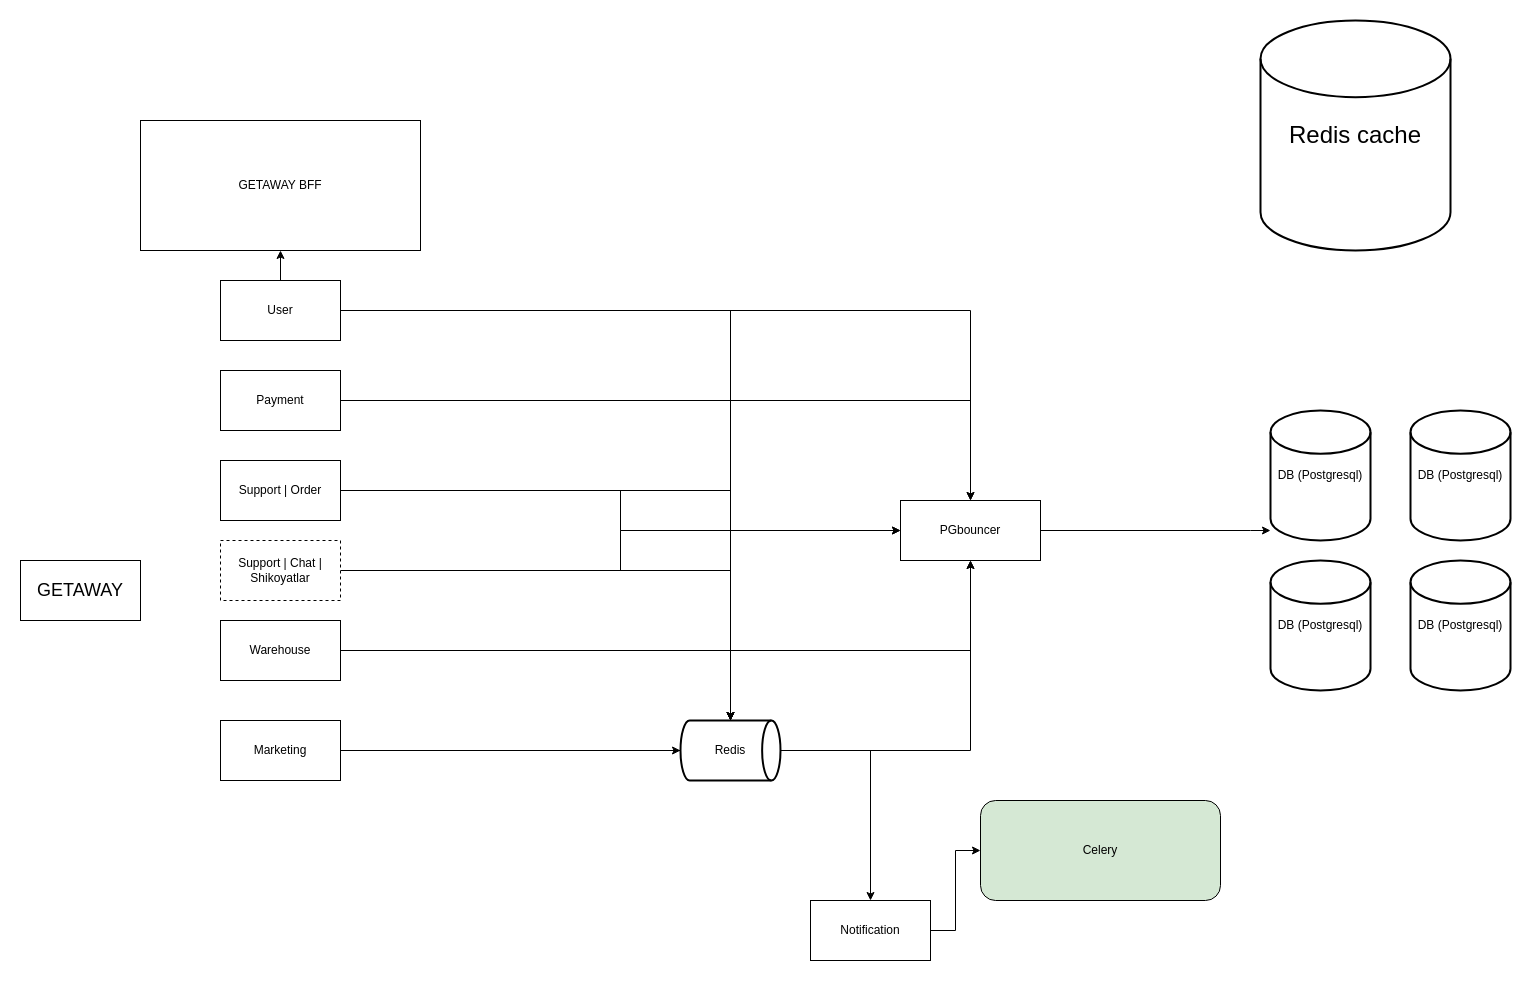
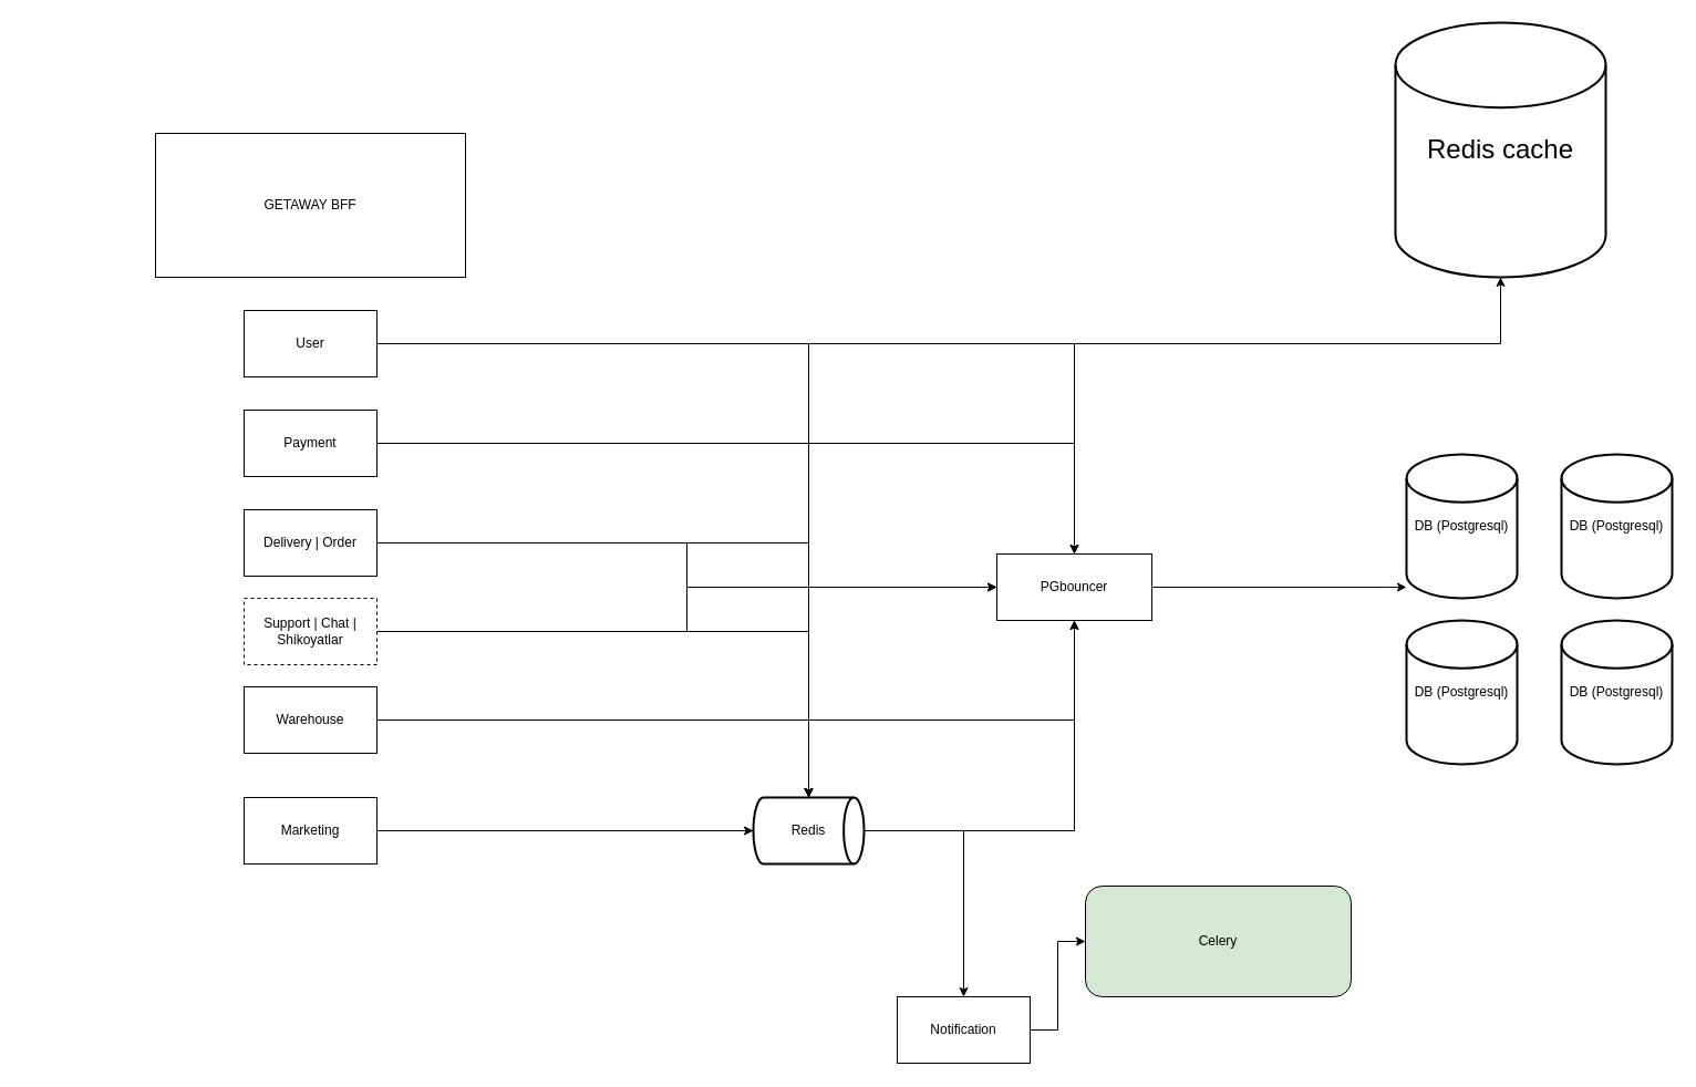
  <mxCell id="0" />
  <mxCell id="1" parent="0" />
  <mxCell id="2" style="edgeStyle=orthogonalEdgeStyle;rounded=0;orthogonalLoop=1;jettySize=auto;html=1;" edge="1" parent="1" source="5" target="26"><mxGeometry relative="1" as="geometry" /></mxCell>
- <mxCell id="3" style="edgeStyle=orthogonalEdgeStyle;rounded=0;orthogonalLoop=1;jettySize=auto;html=1;" edge="1" parent="1" source="5" target="13"><mxGeometry relative="1" as="geometry" /></mxCell>
+ <mxCell id="3" style="edgeStyle=orthogonalEdgeStyle;rounded=0;orthogonalLoop=1;jettySize=auto;html=1;" edge="1" parent="1" source="5" target="27"><mxGeometry relative="1" as="geometry" /></mxCell>
  <mxCell id="4" style="edgeStyle=orthogonalEdgeStyle;rounded=0;orthogonalLoop=1;jettySize=auto;html=1;" edge="1" parent="1" source="5" target="30"><mxGeometry relative="1" as="geometry" /></mxCell>
  <mxCell id="5" value="User" style="rounded=0;whiteSpace=wrap;html=1;fillColor=light-dark(#FFFFFF,#006600);" parent="1" vertex="1"><mxGeometry x="220" y="280" width="120" height="60" as="geometry" /></mxCell>
  <mxCell id="6" style="edgeStyle=orthogonalEdgeStyle;rounded=0;orthogonalLoop=1;jettySize=auto;html=1;" edge="1" parent="1" source="8" target="26"><mxGeometry relative="1" as="geometry" /></mxCell>
  <mxCell id="7" style="edgeStyle=orthogonalEdgeStyle;rounded=0;orthogonalLoop=1;jettySize=auto;html=1;" edge="1" parent="1" source="8" target="30"><mxGeometry relative="1" as="geometry" /></mxCell>
  <mxCell id="8" value="Payment" style="rounded=0;whiteSpace=wrap;html=1;fillColor=light-dark(#FFFFFF,#006600);" parent="1" vertex="1"><mxGeometry x="220" y="370" width="120" height="60" as="geometry" /></mxCell>
  <mxCell id="9" style="edgeStyle=orthogonalEdgeStyle;rounded=0;orthogonalLoop=1;jettySize=auto;html=1;" edge="1" parent="1" source="11" target="26"><mxGeometry relative="1" as="geometry"><mxPoint x="600" y="460" as="targetPoint" /></mxGeometry></mxCell>
  <mxCell id="10" style="edgeStyle=orthogonalEdgeStyle;rounded=0;orthogonalLoop=1;jettySize=auto;html=1;" edge="1" parent="1" source="11" target="30"><mxGeometry relative="1" as="geometry" /></mxCell>
- <mxCell id="11" value="Support | Order" style="rounded=0;whiteSpace=wrap;html=1;fillColor=light-dark(#FFFFFF,#006600);" parent="1" vertex="1"><mxGeometry x="220" y="460" width="120" height="60" as="geometry" /></mxCell>
- <mxCell id="12" value="&lt;font style=&quot;color: light-dark(rgb(0, 0, 0), rgb(0, 0, 0)); font-size: 18px;&quot;&gt;GETAWAY&lt;/font&gt;" style="rounded=0;whiteSpace=wrap;html=1;fillColor=light-dark(#FFFFFF,#00CCCC);" parent="1" vertex="1"><mxGeometry x="20" y="560" width="120" height="60" as="geometry" /></mxCell>
+ <mxCell id="11" value="Delivery | Order" style="rounded=0;whiteSpace=wrap;html=1;fillColor=light-dark(#FFFFFF,#006600);" parent="1" vertex="1"><mxGeometry x="220" y="460" width="120" height="60" as="geometry" /></mxCell>
  <mxCell id="13" value="GETAWAY BFF" style="rounded=0;whiteSpace=wrap;html=1;fillColor=light-dark(#FFFFFF,#006600);" parent="1" vertex="1"><mxGeometry x="140" y="120" width="280" height="130" as="geometry" /></mxCell>
  <mxCell id="14" style="edgeStyle=orthogonalEdgeStyle;rounded=0;orthogonalLoop=1;jettySize=auto;html=1;" edge="1" parent="1" source="16" target="26"><mxGeometry relative="1" as="geometry" /></mxCell>
  <mxCell id="15" style="edgeStyle=orthogonalEdgeStyle;rounded=0;orthogonalLoop=1;jettySize=auto;html=1;" edge="1" parent="1" source="16" target="30"><mxGeometry relative="1" as="geometry" /></mxCell>
  <mxCell id="16" value="Support | Chat | Shikoyatlar" style="rounded=0;whiteSpace=wrap;html=1;fillColor=light-dark(#FFFFFF,#006600);dashed=1;" vertex="1" parent="1"><mxGeometry x="220" y="540" width="120" height="60" as="geometry" /></mxCell>
  <mxCell id="17" style="edgeStyle=orthogonalEdgeStyle;rounded=0;orthogonalLoop=1;jettySize=auto;html=1;" edge="1" parent="1" source="18" target="31"><mxGeometry relative="1" as="geometry" /></mxCell>
  <mxCell id="18" value="Notification" style="rounded=0;whiteSpace=wrap;html=1;fillColor=light-dark(#FFFFFF,#009900);" vertex="1" parent="1"><mxGeometry x="810" y="900" width="120" height="60" as="geometry" /></mxCell>
  <mxCell id="19" style="edgeStyle=orthogonalEdgeStyle;rounded=0;orthogonalLoop=1;jettySize=auto;html=1;" edge="1" parent="1" source="21" target="26"><mxGeometry relative="1" as="geometry"><mxPoint x="650" y="470" as="targetPoint" /></mxGeometry></mxCell>
  <mxCell id="20" style="edgeStyle=orthogonalEdgeStyle;rounded=0;orthogonalLoop=1;jettySize=auto;html=1;" edge="1" parent="1" source="21" target="30"><mxGeometry relative="1" as="geometry" /></mxCell>
  <mxCell id="21" value="Marketing" style="rounded=0;whiteSpace=wrap;html=1;fillColor=light-dark(#FFFFFF,#006600);" vertex="1" parent="1"><mxGeometry x="220" y="720" width="120" height="60" as="geometry" /></mxCell>
  <mxCell id="22" style="edgeStyle=orthogonalEdgeStyle;rounded=0;orthogonalLoop=1;jettySize=auto;html=1;" edge="1" parent="1" source="24" target="26"><mxGeometry relative="1" as="geometry"><mxPoint x="640" y="480" as="targetPoint" /></mxGeometry></mxCell>
  <mxCell id="23" style="edgeStyle=orthogonalEdgeStyle;rounded=0;orthogonalLoop=1;jettySize=auto;html=1;" edge="1" parent="1" source="24" target="30"><mxGeometry relative="1" as="geometry" /></mxCell>
  <mxCell id="24" value="Warehouse" style="rounded=0;whiteSpace=wrap;html=1;fillColor=light-dark(#FFFFFF,#006600);" vertex="1" parent="1"><mxGeometry x="220" y="620" width="120" height="60" as="geometry" /></mxCell>
  <mxCell id="25" style="edgeStyle=orthogonalEdgeStyle;rounded=0;orthogonalLoop=1;jettySize=auto;html=1;" edge="1" parent="1" source="26" target="18"><mxGeometry relative="1" as="geometry" /></mxCell>
  <mxCell id="26" value="Redis" style="strokeWidth=2;html=1;shape=mxgraph.flowchart.direct_data;whiteSpace=wrap;fillColor=light-dark(#FFFFFF,#FF8000);" vertex="1" parent="1"><mxGeometry x="680" y="720" width="100" height="60" as="geometry" /></mxCell>
  <mxCell id="27" value="&lt;font style=&quot;font-size: 24px;&quot;&gt;Redis cache&lt;/font&gt;" style="strokeWidth=2;html=1;shape=mxgraph.flowchart.database;whiteSpace=wrap;fillColor=light-dark(#FFFFFF,#FF3333);strokeColor=light-dark(#000000,#000000);" vertex="1" parent="1"><mxGeometry x="1260" y="20" width="190" height="230" as="geometry" /></mxCell>
  <mxCell id="28" value="DB (Postgresql)" style="strokeWidth=2;html=1;shape=mxgraph.flowchart.database;whiteSpace=wrap;strokeColor=light-dark(#000000,#000000);fillColor=light-dark(#FFFFFF,#007FFF);" vertex="1" parent="1"><mxGeometry x="1270" y="410" width="100" height="130" as="geometry" /></mxCell>
  <mxCell id="29" style="edgeStyle=orthogonalEdgeStyle;rounded=0;orthogonalLoop=1;jettySize=auto;html=1;" edge="1" parent="1" source="30" target="28"><mxGeometry relative="1" as="geometry"><Array as="points"><mxPoint x="1250" y="530" /><mxPoint x="1250" y="530" /></Array></mxGeometry></mxCell>
  <mxCell id="30" value="PGbouncer" style="rounded=0;whiteSpace=wrap;html=1;fillColor=light-dark(#FFFFFF,#000099);" vertex="1" parent="1"><mxGeometry x="900" y="500" width="140" height="60" as="geometry" /></mxCell>
  <mxCell id="31" value="Celery" style="rounded=1;whiteSpace=wrap;html=1;fillColor=#d5e8d4;" vertex="1" parent="1"><mxGeometry x="980" y="800" width="240" height="100" as="geometry" /></mxCell>
  <mxCell id="32" value="DB (Postgresql)" style="strokeWidth=2;html=1;shape=mxgraph.flowchart.database;whiteSpace=wrap;strokeColor=light-dark(#000000,#000000);fillColor=light-dark(#FFFFFF,#007FFF);" vertex="1" parent="1"><mxGeometry x="1270" y="560" width="100" height="130" as="geometry" /></mxCell>
  <mxCell id="33" value="DB (Postgresql)" style="strokeWidth=2;html=1;shape=mxgraph.flowchart.database;whiteSpace=wrap;strokeColor=light-dark(#000000,#000000);fillColor=light-dark(#FFFFFF,#007FFF);" vertex="1" parent="1"><mxGeometry x="1410" y="560" width="100" height="130" as="geometry" /></mxCell>
  <mxCell id="34" value="DB (Postgresql)" style="strokeWidth=2;html=1;shape=mxgraph.flowchart.database;whiteSpace=wrap;strokeColor=light-dark(#000000,#000000);fillColor=light-dark(#FFFFFF,#007FFF);" vertex="1" parent="1"><mxGeometry x="1410" y="410" width="100" height="130" as="geometry" /></mxCell>
